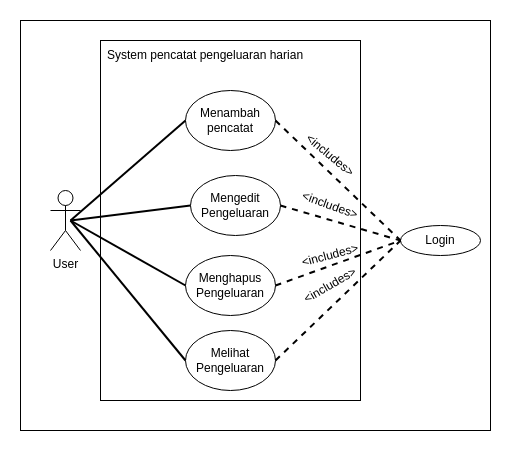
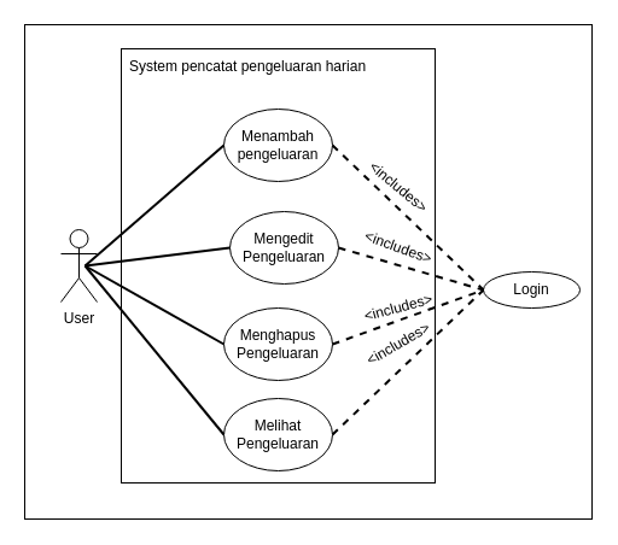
  <mxCell id="0" />
  <mxCell id="1" parent="0" />
  <mxCell id="2" value="" style="rounded=0;whiteSpace=wrap;html=1;" vertex="1" parent="1"><mxGeometry x="20" width="470" height="410" as="geometry" y="20" /></mxCell>
  <mxCell id="3" value="User" style="shape=umlActor;verticalLabelPosition=bottom;verticalAlign=top;html=1;outlineConnect=0;" vertex="1" parent="1"><mxGeometry x="50" y="190" width="30" height="60" as="geometry" /></mxCell>
  <mxCell id="4" value="" style="rounded=0;whiteSpace=wrap;html=1;" vertex="1" parent="1"><mxGeometry x="100" y="40" width="260" height="360" as="geometry" /></mxCell>
  <mxCell id="5" value="Login" style="ellipse;whiteSpace=wrap;html=1;" vertex="1" parent="1"><mxGeometry x="400" y="225" width="80" height="30" as="geometry" /></mxCell>
- <mxCell id="6" value="Menambah pencatat" style="ellipse;whiteSpace=wrap;html=1;" vertex="1" parent="1"><mxGeometry x="185" y="90" width="90" height="60" as="geometry" /></mxCell>
+ <mxCell id="6" value="Menambah pengeluaran" style="ellipse;whiteSpace=wrap;html=1;" vertex="1" parent="1"><mxGeometry x="185" y="90" width="90" height="60" as="geometry" /></mxCell>
  <mxCell id="7" value="Mengedit Pengeluaran" style="ellipse;whiteSpace=wrap;html=1;" vertex="1" parent="1"><mxGeometry x="190" y="175" width="90" height="60" as="geometry" /></mxCell>
  <mxCell id="8" value="Menghapus Pengeluaran" style="ellipse;whiteSpace=wrap;html=1;" vertex="1" parent="1"><mxGeometry x="185" y="255" width="90" height="60" as="geometry" /></mxCell>
  <mxCell id="9" value="Melihat Pengeluaran" style="ellipse;whiteSpace=wrap;html=1;" vertex="1" parent="1"><mxGeometry x="185" y="330" width="90" height="60" as="geometry" /></mxCell>
  <mxCell id="10" value="" style="endArrow=none;html=1;rounded=0;entryX=0;entryY=0.5;entryDx=0;entryDy=0;strokeWidth=2;" edge="1" parent="1" target="6"><mxGeometry width="50" height="50" relative="1" as="geometry"><mxPoint x="70" y="220" as="sourcePoint" /><mxPoint x="360" y="250" as="targetPoint" /></mxGeometry></mxCell>
  <mxCell id="11" value="" style="endArrow=none;html=1;rounded=0;entryX=0;entryY=0.5;entryDx=0;entryDy=0;strokeWidth=2;" edge="1" parent="1" target="7"><mxGeometry width="50" height="50" relative="1" as="geometry"><mxPoint x="70" y="220" as="sourcePoint" /><mxPoint x="195" y="130" as="targetPoint" /></mxGeometry></mxCell>
  <mxCell id="12" value="" style="endArrow=none;html=1;rounded=0;entryX=0;entryY=0.5;entryDx=0;entryDy=0;strokeWidth=2;" edge="1" parent="1" target="8"><mxGeometry width="50" height="50" relative="1" as="geometry"><mxPoint x="70" y="220" as="sourcePoint" /><mxPoint x="195" y="205" as="targetPoint" /></mxGeometry></mxCell>
  <mxCell id="13" value="" style="endArrow=none;html=1;rounded=0;entryX=0;entryY=0.5;entryDx=0;entryDy=0;strokeWidth=2;" edge="1" parent="1" target="9"><mxGeometry width="50" height="50" relative="1" as="geometry"><mxPoint x="70" y="220" as="sourcePoint" /><mxPoint x="195" y="295" as="targetPoint" /></mxGeometry></mxCell>
  <mxCell id="14" value="" style="endArrow=none;html=1;rounded=0;exitX=1;exitY=0.5;exitDx=0;exitDy=0;entryX=0;entryY=0.5;entryDx=0;entryDy=0;dashed=1;strokeWidth=2;" edge="1" parent="1" source="6" target="5"><mxGeometry width="50" height="50" relative="1" as="geometry"><mxPoint x="310" y="300" as="sourcePoint" /><mxPoint x="360" y="250" as="targetPoint" /></mxGeometry></mxCell>
  <mxCell id="15" value="" style="endArrow=none;html=1;rounded=0;exitX=1;exitY=0.5;exitDx=0;exitDy=0;entryX=0;entryY=0.5;entryDx=0;entryDy=0;dashed=1;strokeWidth=2;" edge="1" parent="1" source="7" target="5"><mxGeometry width="50" height="50" relative="1" as="geometry"><mxPoint x="285" y="130" as="sourcePoint" /><mxPoint x="410" y="250" as="targetPoint" /></mxGeometry></mxCell>
  <mxCell id="16" value="" style="endArrow=none;html=1;rounded=0;exitX=1;exitY=0.5;exitDx=0;exitDy=0;entryX=0;entryY=0.5;entryDx=0;entryDy=0;dashed=1;strokeWidth=2;" edge="1" parent="1" source="8" target="5"><mxGeometry width="50" height="50" relative="1" as="geometry"><mxPoint x="285" y="205" as="sourcePoint" /><mxPoint x="410" y="250" as="targetPoint" /></mxGeometry></mxCell>
  <mxCell id="17" value="" style="endArrow=none;html=1;rounded=0;exitX=1;exitY=0.5;exitDx=0;exitDy=0;entryX=0;entryY=0.5;entryDx=0;entryDy=0;dashed=1;strokeWidth=2;" edge="1" parent="1" source="9" target="5"><mxGeometry width="50" height="50" relative="1" as="geometry"><mxPoint x="285" y="295" as="sourcePoint" /><mxPoint x="410" y="250" as="targetPoint" /></mxGeometry></mxCell>
  <mxCell id="18" value="&amp;lt;includes&amp;gt;" style="text;html=1;strokeColor=none;fillColor=none;align=center;verticalAlign=middle;whiteSpace=wrap;rounded=0;rotation=40;" vertex="1" parent="1"><mxGeometry x="300" y="140" width="60" height="30" as="geometry" /></mxCell>
  <mxCell id="19" value="&amp;lt;includes&amp;gt;" style="text;html=1;strokeColor=none;fillColor=none;align=center;verticalAlign=middle;whiteSpace=wrap;rounded=0;rotation=20;" vertex="1" parent="1"><mxGeometry x="300" y="190" width="60" height="30" as="geometry" /></mxCell>
  <mxCell id="20" value="&amp;lt;includes&amp;gt;" style="text;html=1;strokeColor=none;fillColor=none;align=center;verticalAlign=middle;whiteSpace=wrap;rounded=0;rotation=-15;" vertex="1" parent="1"><mxGeometry x="300" y="240" width="60" height="30" as="geometry" /></mxCell>
  <mxCell id="21" value="&amp;lt;includes&amp;gt;" style="text;html=1;strokeColor=none;fillColor=none;align=center;verticalAlign=middle;whiteSpace=wrap;rounded=0;rotation=-30;" vertex="1" parent="1"><mxGeometry x="300" y="270" width="60" height="30" as="geometry" /></mxCell>
  <mxCell id="22" value="System pencatat pengeluaran harian" style="text;html=1;strokeColor=none;fillColor=none;align=center;verticalAlign=middle;whiteSpace=wrap;rounded=0;" vertex="1" parent="1"><mxGeometry x="100" y="40" width="210" height="30" as="geometry" /></mxCell>
